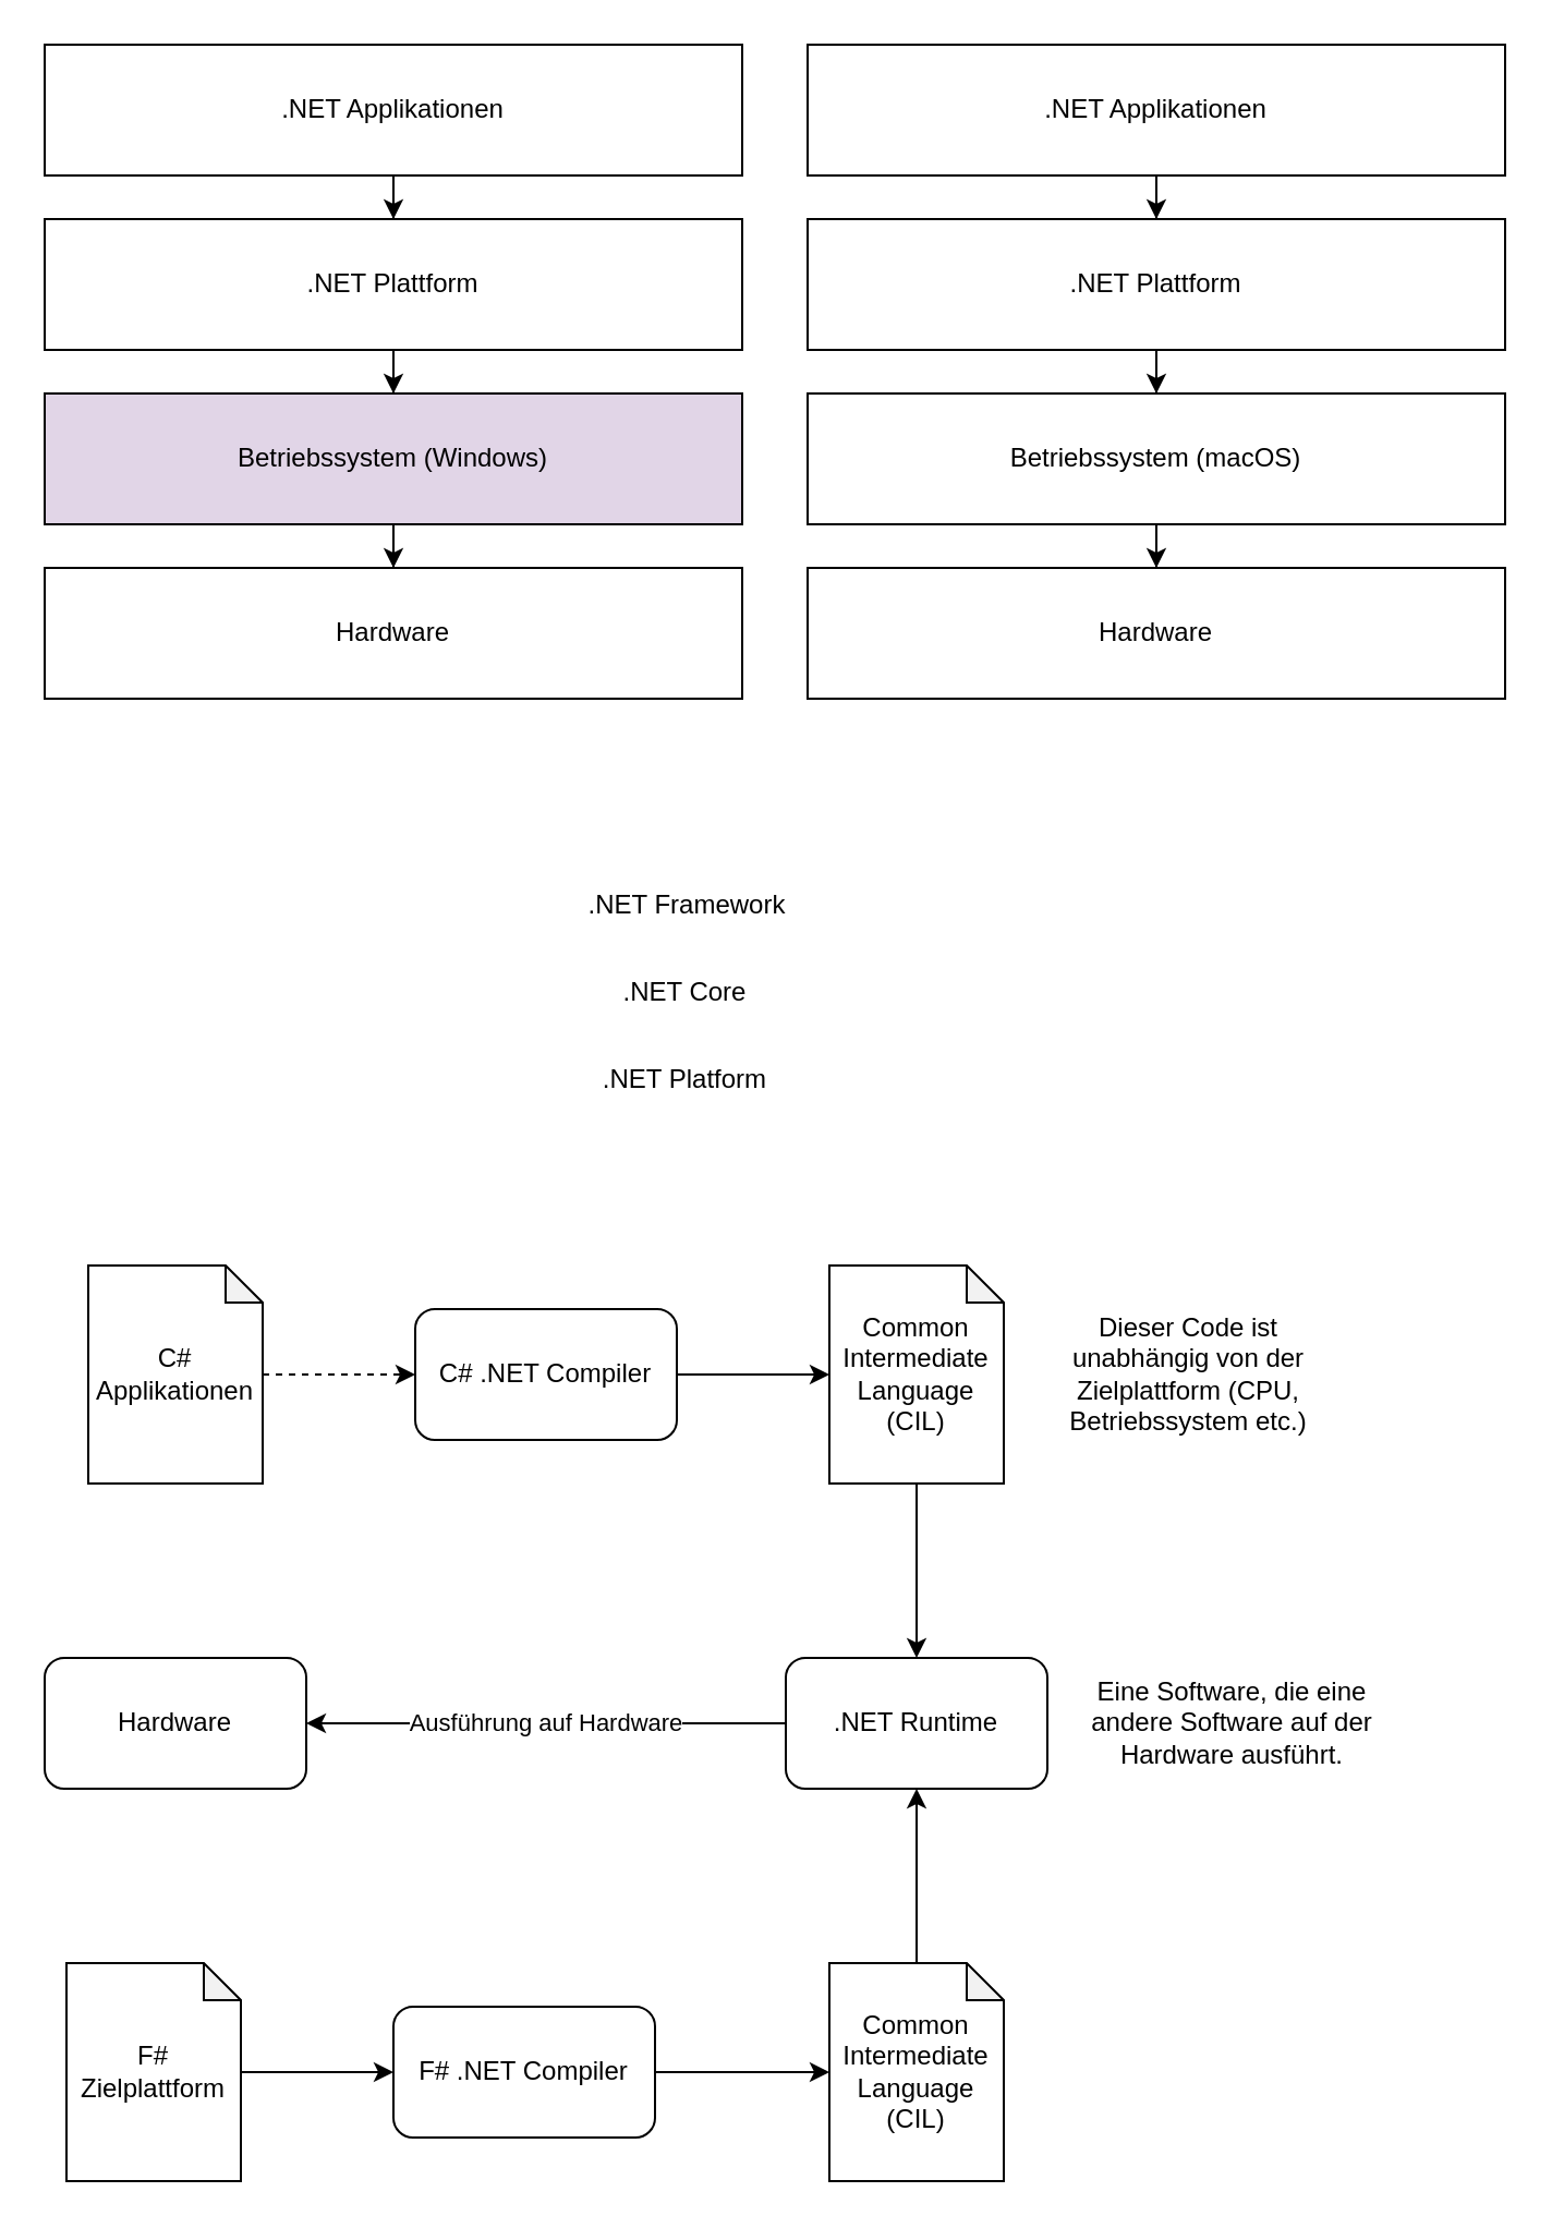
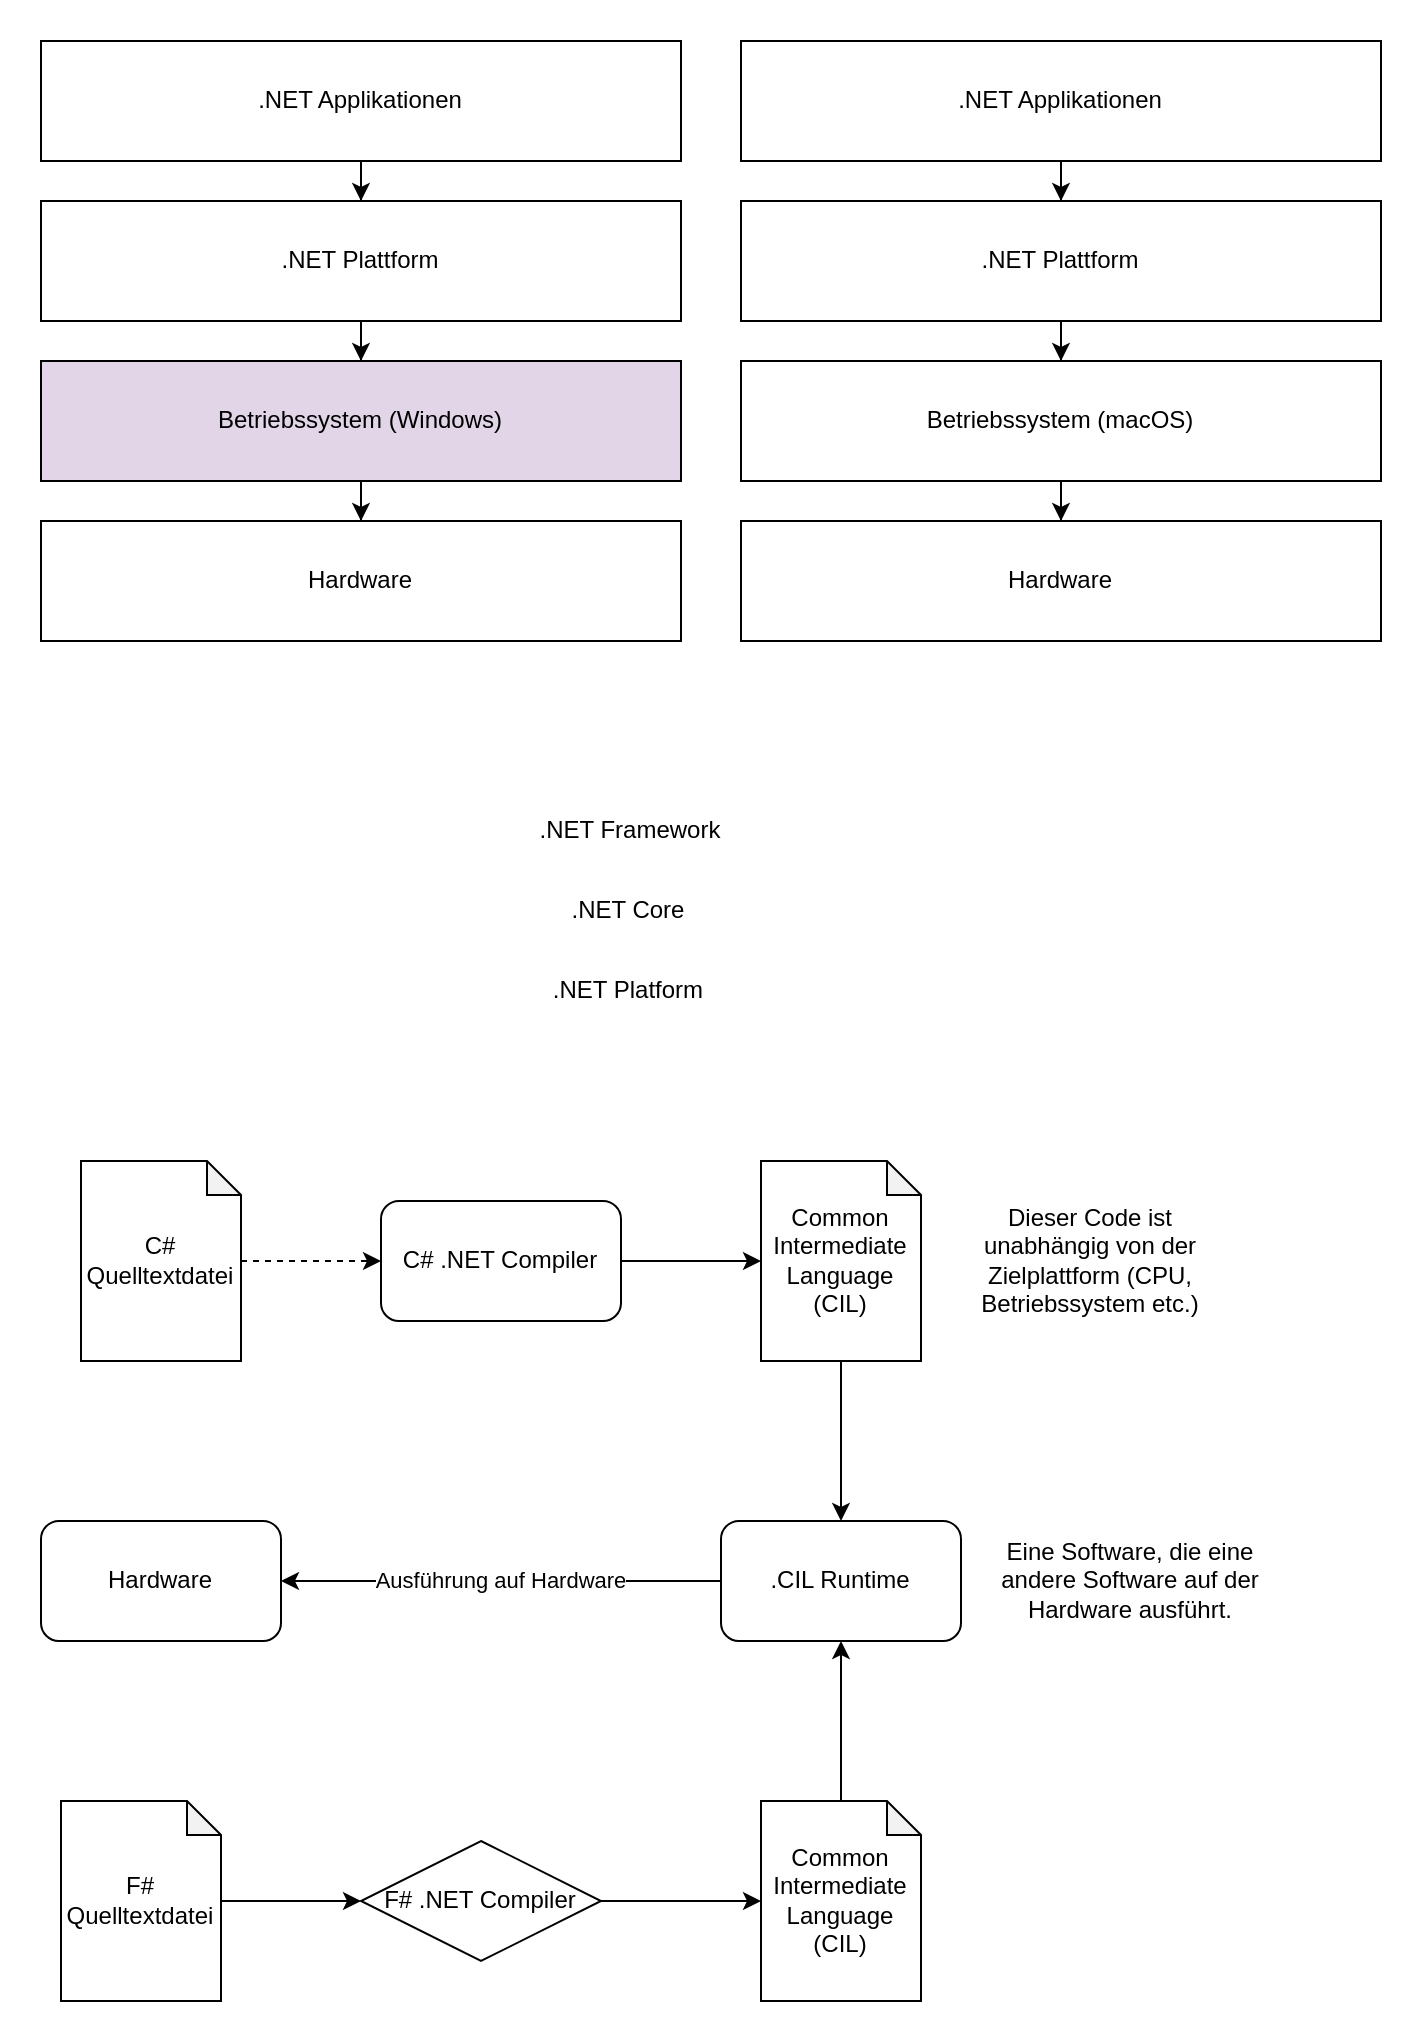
  <mxCell id="0" />
  <mxCell id="1" parent="0" />
  <mxCell id="2" value="Hardware" style="rounded=0;whiteSpace=wrap;html=1;" vertex="1" parent="1"><mxGeometry x="20" y="260" width="320" height="60" as="geometry" /></mxCell>
  <mxCell id="3" style="edgeStyle=orthogonalEdgeStyle;rounded=0;orthogonalLoop=1;jettySize=auto;html=1;" edge="1" parent="1" source="4" target="2"><mxGeometry relative="1" as="geometry" /></mxCell>
  <mxCell id="4" value="Betriebssystem (Windows)" style="rounded=0;whiteSpace=wrap;html=1;fillColor=#e1d5e7;" vertex="1" parent="1"><mxGeometry x="20" y="180" width="320" height="60" as="geometry" /></mxCell>
  <mxCell id="5" style="edgeStyle=orthogonalEdgeStyle;rounded=0;orthogonalLoop=1;jettySize=auto;html=1;" edge="1" parent="1" source="6" target="4"><mxGeometry relative="1" as="geometry" /></mxCell>
  <mxCell id="6" value=".NET Plattform" style="rounded=0;whiteSpace=wrap;html=1;" vertex="1" parent="1"><mxGeometry x="20" y="100" width="320" height="60" as="geometry" /></mxCell>
  <mxCell id="7" style="edgeStyle=orthogonalEdgeStyle;rounded=0;orthogonalLoop=1;jettySize=auto;html=1;" edge="1" parent="1" source="8" target="6"><mxGeometry relative="1" as="geometry" /></mxCell>
  <mxCell id="8" value=".NET Applikationen" style="rounded=0;whiteSpace=wrap;html=1;" vertex="1" parent="1"><mxGeometry x="20" y="20" width="320" height="60" as="geometry" /></mxCell>
  <mxCell id="9" style="edgeStyle=orthogonalEdgeStyle;rounded=0;orthogonalLoop=1;jettySize=auto;html=1;" edge="1" parent="1" source="10" target="11"><mxGeometry relative="1" as="geometry" /></mxCell>
  <mxCell id="10" value="Betriebssystem (macOS)" style="rounded=0;whiteSpace=wrap;html=1;" vertex="1" parent="1"><mxGeometry x="370" y="180" width="320" height="60" as="geometry" /></mxCell>
  <mxCell id="11" value="Hardware" style="rounded=0;whiteSpace=wrap;html=1;" vertex="1" parent="1"><mxGeometry x="370" y="260" width="320" height="60" as="geometry" /></mxCell>
  <mxCell id="12" value=".NET Framework" style="text;html=1;strokeColor=none;fillColor=none;align=center;verticalAlign=middle;whiteSpace=wrap;rounded=0;" vertex="1" parent="1"><mxGeometry x="240" y="400" width="150" height="30" as="geometry" /></mxCell>
  <mxCell id="13" value=".NET Core" style="text;html=1;strokeColor=none;fillColor=none;align=center;verticalAlign=middle;whiteSpace=wrap;rounded=0;" vertex="1" parent="1"><mxGeometry x="239" y="440" width="150" height="30" as="geometry" /></mxCell>
  <mxCell id="14" value=".NET Platform" style="text;html=1;strokeColor=none;fillColor=none;align=center;verticalAlign=middle;whiteSpace=wrap;rounded=0;" vertex="1" parent="1"><mxGeometry x="239" y="480" width="150" height="30" as="geometry" /></mxCell>
  <mxCell id="15" style="edgeStyle=orthogonalEdgeStyle;rounded=0;orthogonalLoop=1;jettySize=auto;html=1;" edge="1" parent="1" source="16" target="10"><mxGeometry relative="1" as="geometry" /></mxCell>
  <mxCell id="16" value=".NET Plattform" style="rounded=0;whiteSpace=wrap;html=1;" vertex="1" parent="1"><mxGeometry x="370" y="100" width="320" height="60" as="geometry" /></mxCell>
  <mxCell id="17" style="edgeStyle=orthogonalEdgeStyle;rounded=0;orthogonalLoop=1;jettySize=auto;html=1;" edge="1" parent="1" source="18" target="16"><mxGeometry relative="1" as="geometry" /></mxCell>
  <mxCell id="18" value=".NET Applikationen" style="rounded=0;whiteSpace=wrap;html=1;" vertex="1" parent="1"><mxGeometry x="370" y="20" width="320" height="60" as="geometry" /></mxCell>
  <mxCell id="19" style="edgeStyle=orthogonalEdgeStyle;rounded=0;orthogonalLoop=1;jettySize=auto;html=1;dashed=1;" edge="1" parent="1" source="20" target="22"><mxGeometry relative="1" as="geometry" /></mxCell>
- <mxCell id="20" value="C#&lt;br&gt;Applikationen" style="shape=note;whiteSpace=wrap;html=1;backgroundOutline=1;darkOpacity=0.05;size=17;" vertex="1" parent="1"><mxGeometry x="40" y="580" width="80" height="100" as="geometry" /></mxCell>
+ <mxCell id="20" value="C#&lt;br&gt;Quelltextdatei" style="shape=note;whiteSpace=wrap;html=1;backgroundOutline=1;darkOpacity=0.05;size=17;" vertex="1" parent="1"><mxGeometry x="40" y="580" width="80" height="100" as="geometry" /></mxCell>
  <mxCell id="21" style="edgeStyle=orthogonalEdgeStyle;rounded=0;orthogonalLoop=1;jettySize=auto;html=1;" edge="1" parent="1" source="22" target="24"><mxGeometry relative="1" as="geometry" /></mxCell>
  <mxCell id="22" value="C# .NET Compiler" style="rounded=1;whiteSpace=wrap;html=1;" vertex="1" parent="1"><mxGeometry x="190" y="600" width="120" height="60" as="geometry" /></mxCell>
  <mxCell id="23" style="edgeStyle=orthogonalEdgeStyle;rounded=0;orthogonalLoop=1;jettySize=auto;html=1;" edge="1" parent="1" source="24" target="26"><mxGeometry relative="1" as="geometry" /></mxCell>
  <mxCell id="24" value="Common Intermediate Language (CIL)" style="shape=note;whiteSpace=wrap;html=1;backgroundOutline=1;darkOpacity=0.05;size=17;" vertex="1" parent="1"><mxGeometry x="380" y="580" width="80" height="100" as="geometry" /></mxCell>
  <mxCell id="25" value="Ausführung auf Hardware" style="edgeStyle=orthogonalEdgeStyle;rounded=0;orthogonalLoop=1;jettySize=auto;html=1;" edge="1" parent="1" source="26" target="27"><mxGeometry relative="1" as="geometry" /></mxCell>
- <mxCell id="26" value=".NET Runtime" style="rounded=1;whiteSpace=wrap;html=1;" vertex="1" parent="1"><mxGeometry x="360" y="760" width="120" height="60" as="geometry" /></mxCell>
+ <mxCell id="26" value=".CIL Runtime" style="rounded=1;whiteSpace=wrap;html=1;" vertex="1" parent="1"><mxGeometry x="360" y="760" width="120" height="60" as="geometry" /></mxCell>
  <mxCell id="27" value="Hardware" style="rounded=1;whiteSpace=wrap;html=1;" vertex="1" parent="1"><mxGeometry x="20" y="760" width="120" height="60" as="geometry" /></mxCell>
  <mxCell id="28" value="Eine Software, die eine andere Software auf der Hardware ausführt." style="text;html=1;strokeColor=none;fillColor=none;align=center;verticalAlign=middle;whiteSpace=wrap;rounded=0;" vertex="1" parent="1"><mxGeometry x="490" y="750" width="150" height="80" as="geometry" /></mxCell>
  <mxCell id="29" value="Dieser Code ist unabhängig von der Zielplattform (CPU, Betriebssystem etc.)" style="text;html=1;strokeColor=none;fillColor=none;align=center;verticalAlign=middle;whiteSpace=wrap;rounded=0;" vertex="1" parent="1"><mxGeometry x="470" y="590" width="150" height="80" as="geometry" /></mxCell>
  <mxCell id="30" style="edgeStyle=orthogonalEdgeStyle;rounded=0;orthogonalLoop=1;jettySize=auto;html=1;" edge="1" parent="1" source="31" target="33"><mxGeometry relative="1" as="geometry" /></mxCell>
- <mxCell id="31" value="F#&lt;br&gt;Zielplattform" style="shape=note;whiteSpace=wrap;html=1;backgroundOutline=1;darkOpacity=0.05;size=17;" vertex="1" parent="1"><mxGeometry x="30" y="900" width="80" height="100" as="geometry" /></mxCell>
+ <mxCell id="31" value="F#&lt;br&gt;Quelltextdatei" style="shape=note;whiteSpace=wrap;html=1;backgroundOutline=1;darkOpacity=0.05;size=17;" vertex="1" parent="1"><mxGeometry x="30" y="900" width="80" height="100" as="geometry" /></mxCell>
  <mxCell id="32" style="edgeStyle=orthogonalEdgeStyle;rounded=0;orthogonalLoop=1;jettySize=auto;html=1;" edge="1" parent="1" source="33" target="35"><mxGeometry relative="1" as="geometry" /></mxCell>
- <mxCell id="33" value="F# .NET Compiler" style="rounded=1;whiteSpace=wrap;html=1;" vertex="1" parent="1"><mxGeometry x="180" y="920" width="120" height="60" as="geometry" /></mxCell>
+ <mxCell id="33" value="F# .NET Compiler" style="rhombus;whiteSpace=wrap;html=1;" vertex="1" parent="1"><mxGeometry x="180" y="920" width="120" height="60" as="geometry" /></mxCell>
  <mxCell id="34" style="edgeStyle=orthogonalEdgeStyle;rounded=0;orthogonalLoop=1;jettySize=auto;html=1;" edge="1" parent="1" source="35" target="26"><mxGeometry relative="1" as="geometry" /></mxCell>
  <mxCell id="35" value="Common Intermediate Language (CIL)" style="shape=note;whiteSpace=wrap;html=1;backgroundOutline=1;darkOpacity=0.05;size=17;" vertex="1" parent="1"><mxGeometry x="380" y="900" width="80" height="100" as="geometry" /></mxCell>
